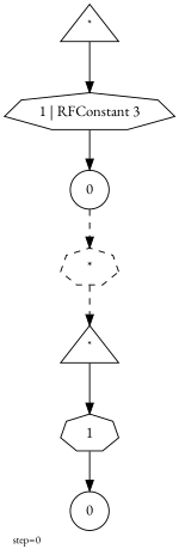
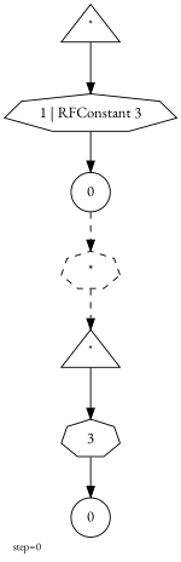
  digraph {
    fontsize=10
    label="step=0"
    labeljust=left
    labelloc=bottom
    fontname="EB Garamond"
    node [color=black labelfontcolor=black peripheries=1 shape=septagon fontname="EB Garamond"]
    edge [color=black fontname="EB Garamond"]
    n1 [label=<<SUP>*</SUP>> shape=triangle]
-   n2 [label=1 labelfontcolor=""]
+   n2 [label=3 labelfontcolor=""]
    n3 [label=<<SUP>*</SUP>> shape=triangle]
    n4 [label=<1 | RFConstant 3> labelfontcolor=""]
    n5 [label=<0> shape=circle]
    n6 [label=<*> style=dashed labelfontcolor=""]
    n7 [label=<0> shape=circle]
    n1 -> n2
    n2 -> n7
    n3 -> n4
    n4 -> n5
    n5 -> n6 [style=dashed]
    n6 -> n1 [style=dashed]
  }
